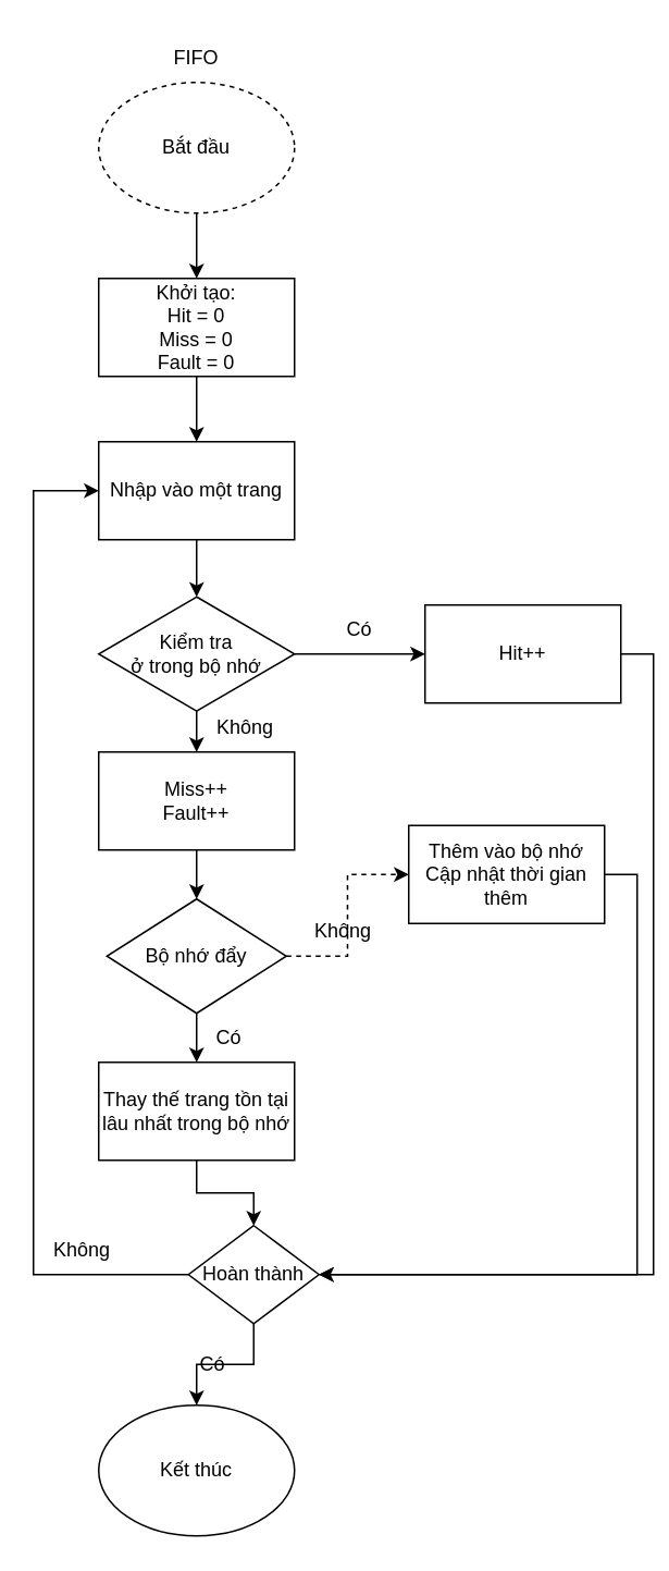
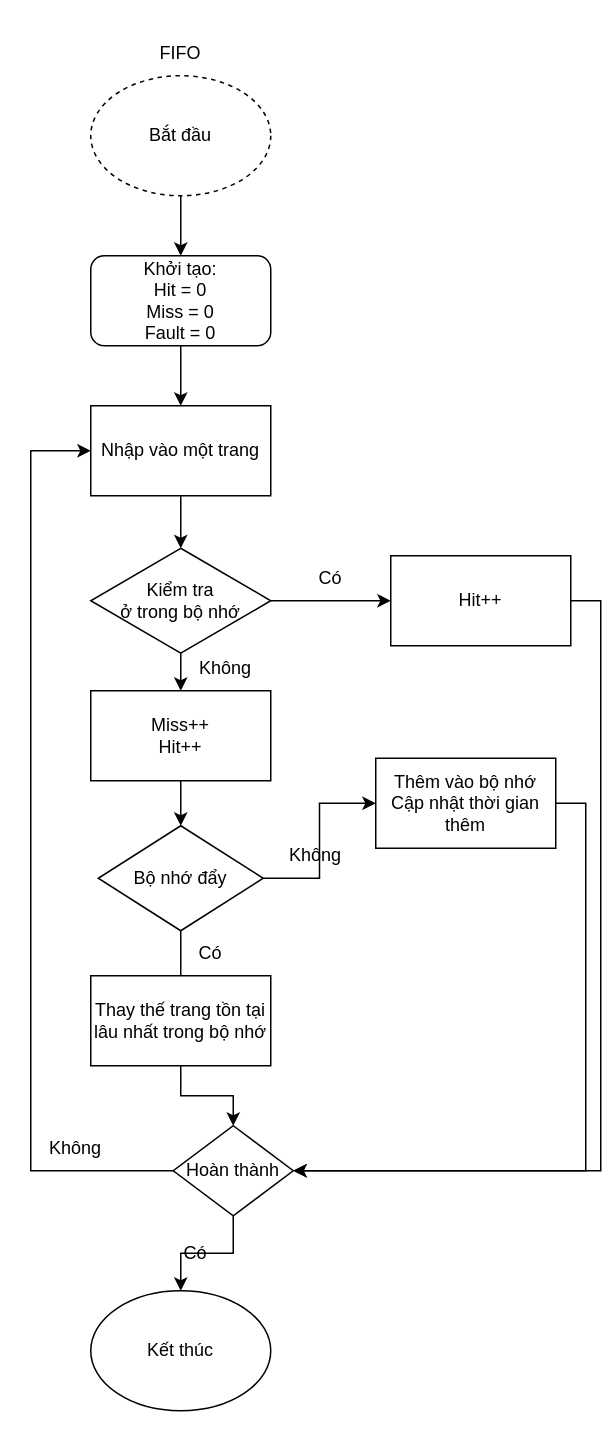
  <mxCell id="0" />
  <mxCell id="1" parent="0" />
  <mxCell id="2" style="edgeStyle=orthogonalEdgeStyle;rounded=0;orthogonalLoop=1;jettySize=auto;html=1;exitX=0.5;exitY=1;exitDx=0;exitDy=0;entryX=0.5;entryY=0;entryDx=0;entryDy=0;" parent="1" source="3" target="5" edge="1"><mxGeometry relative="1" as="geometry" /></mxCell>
  <mxCell id="3" value="Bắt đầu" style="ellipse;whiteSpace=wrap;html=1;dashed=1;" parent="1" vertex="1"><mxGeometry x="60" y="50" width="120" height="80" as="geometry" /></mxCell>
  <mxCell id="4" style="edgeStyle=orthogonalEdgeStyle;rounded=0;orthogonalLoop=1;jettySize=auto;html=1;exitX=0.5;exitY=1;exitDx=0;exitDy=0;entryX=0.5;entryY=0;entryDx=0;entryDy=0;" parent="1" source="5" target="7" edge="1"><mxGeometry relative="1" as="geometry" /></mxCell>
- <mxCell id="5" value="Khởi tạo:&lt;br&gt;Hit = 0&lt;br&gt;Miss = 0&lt;br&gt;Fault = 0" style="rounded=0;whiteSpace=wrap;html=1;" parent="1" vertex="1"><mxGeometry x="60" y="170" width="120" height="60" as="geometry" /></mxCell>
+ <mxCell id="5" value="Khởi tạo:&lt;br&gt;Hit = 0&lt;br&gt;Miss = 0&lt;br&gt;Fault = 0" style="whiteSpace=wrap;html=1;rounded=1;" parent="1" vertex="1"><mxGeometry x="60" y="170" width="120" height="60" as="geometry" /></mxCell>
  <mxCell id="6" style="edgeStyle=orthogonalEdgeStyle;rounded=0;orthogonalLoop=1;jettySize=auto;html=1;exitX=0.5;exitY=1;exitDx=0;exitDy=0;entryX=0.5;entryY=0;entryDx=0;entryDy=0;" parent="1" source="7" target="10" edge="1"><mxGeometry relative="1" as="geometry" /></mxCell>
  <mxCell id="7" value="Nhập vào một trang" style="rounded=0;whiteSpace=wrap;html=1;" parent="1" vertex="1"><mxGeometry x="60" y="270" width="120" height="60" as="geometry" /></mxCell>
  <mxCell id="8" style="edgeStyle=orthogonalEdgeStyle;rounded=0;orthogonalLoop=1;jettySize=auto;html=1;exitX=1;exitY=0.5;exitDx=0;exitDy=0;entryX=0;entryY=0.5;entryDx=0;entryDy=0;" parent="1" source="10" target="12" edge="1"><mxGeometry relative="1" as="geometry" /></mxCell>
  <mxCell id="9" style="edgeStyle=orthogonalEdgeStyle;rounded=0;orthogonalLoop=1;jettySize=auto;html=1;exitX=0.5;exitY=1;exitDx=0;exitDy=0;entryX=0.5;entryY=0;entryDx=0;entryDy=0;" parent="1" source="10" target="14" edge="1"><mxGeometry relative="1" as="geometry" /></mxCell>
  <mxCell id="10" value="Kiểm tra &lt;br&gt;ở trong bộ nhớ" style="rhombus;whiteSpace=wrap;html=1;" parent="1" vertex="1"><mxGeometry x="60" y="365" width="120" height="70" as="geometry" /></mxCell>
  <mxCell id="11" style="edgeStyle=orthogonalEdgeStyle;rounded=0;orthogonalLoop=1;jettySize=auto;html=1;exitX=1;exitY=0.5;exitDx=0;exitDy=0;entryX=1;entryY=0.5;entryDx=0;entryDy=0;" parent="1" source="12" target="24" edge="1"><mxGeometry relative="1" as="geometry" /></mxCell>
  <mxCell id="12" value="Hit++" style="rounded=0;whiteSpace=wrap;html=1;" parent="1" vertex="1"><mxGeometry x="260" y="370" width="120" height="60" as="geometry" /></mxCell>
  <mxCell id="13" style="edgeStyle=orthogonalEdgeStyle;rounded=0;orthogonalLoop=1;jettySize=auto;html=1;exitX=0.5;exitY=1;exitDx=0;exitDy=0;entryX=0.5;entryY=0;entryDx=0;entryDy=0;" parent="1" source="14" target="17" edge="1"><mxGeometry relative="1" as="geometry" /></mxCell>
- <mxCell id="14" value="Miss++&lt;br&gt;Fault++" style="rounded=0;whiteSpace=wrap;html=1;" parent="1" vertex="1"><mxGeometry x="60" y="460" width="120" height="60" as="geometry" /></mxCell>
- <mxCell id="15" style="edgeStyle=orthogonalEdgeStyle;rounded=0;orthogonalLoop=1;jettySize=auto;html=1;exitX=0.5;exitY=1;exitDx=0;exitDy=0;entryX=0.5;entryY=0;entryDx=0;entryDy=0;" parent="1" source="17" target="21" edge="1"><mxGeometry relative="1" as="geometry" /></mxCell>
- <mxCell id="16" style="edgeStyle=orthogonalEdgeStyle;rounded=0;orthogonalLoop=1;jettySize=auto;html=1;exitX=1;exitY=0.5;exitDx=0;exitDy=0;entryX=0;entryY=0.5;entryDx=0;entryDy=0;dashed=1;" parent="1" source="17" target="19" edge="1"><mxGeometry relative="1" as="geometry" /></mxCell>
+ <mxCell id="14" value="Miss++&lt;br&gt;Hit++" style="rounded=0;whiteSpace=wrap;html=1;" parent="1" vertex="1"><mxGeometry x="60" y="460" width="120" height="60" as="geometry" /></mxCell>
+ <mxCell id="15" style="edgeStyle=orthogonalEdgeStyle;rounded=0;orthogonalLoop=1;jettySize=auto;html=1;exitX=0.5;exitY=1;exitDx=0;exitDy=0;entryX=0.5;entryY=0;entryDx=0;entryDy=0;endArrow=none;" parent="1" source="17" target="21" edge="1"><mxGeometry relative="1" as="geometry" /></mxCell>
+ <mxCell id="16" style="edgeStyle=orthogonalEdgeStyle;rounded=0;orthogonalLoop=1;jettySize=auto;html=1;exitX=1;exitY=0.5;exitDx=0;exitDy=0;entryX=0;entryY=0.5;entryDx=0;entryDy=0;" parent="1" source="17" target="19" edge="1"><mxGeometry relative="1" as="geometry" /></mxCell>
  <mxCell id="17" value="Bộ nhớ đẩy" style="rhombus;whiteSpace=wrap;html=1;" parent="1" vertex="1"><mxGeometry x="65" y="550" width="110" height="70" as="geometry" /></mxCell>
  <mxCell id="18" style="edgeStyle=orthogonalEdgeStyle;rounded=0;orthogonalLoop=1;jettySize=auto;html=1;exitX=1;exitY=0.5;exitDx=0;exitDy=0;entryX=1;entryY=0.5;entryDx=0;entryDy=0;" parent="1" source="19" target="24" edge="1"><mxGeometry relative="1" as="geometry" /></mxCell>
  <mxCell id="19" value="Thêm vào bộ nhớ&lt;br&gt;Cập nhật thời gian thêm" style="rounded=0;whiteSpace=wrap;html=1;" parent="1" vertex="1"><mxGeometry x="250" y="505" width="120" height="60" as="geometry" /></mxCell>
  <mxCell id="20" style="edgeStyle=orthogonalEdgeStyle;rounded=0;orthogonalLoop=1;jettySize=auto;html=1;exitX=0.5;exitY=1;exitDx=0;exitDy=0;entryX=0.5;entryY=0;entryDx=0;entryDy=0;" parent="1" source="21" target="24" edge="1"><mxGeometry relative="1" as="geometry" /></mxCell>
  <mxCell id="21" value="Thay thế trang tồn tại lâu nhất trong bộ nhớ" style="rounded=0;whiteSpace=wrap;html=1;" parent="1" vertex="1"><mxGeometry x="60" y="650" width="120" height="60" as="geometry" /></mxCell>
  <mxCell id="22" style="edgeStyle=orthogonalEdgeStyle;rounded=0;orthogonalLoop=1;jettySize=auto;html=1;exitX=0;exitY=0.5;exitDx=0;exitDy=0;entryX=0;entryY=0.5;entryDx=0;entryDy=0;" parent="1" source="24" target="7" edge="1"><mxGeometry relative="1" as="geometry"><Array as="points"><mxPoint x="20" y="780" /><mxPoint x="20" y="300" /></Array></mxGeometry></mxCell>
  <mxCell id="23" style="edgeStyle=orthogonalEdgeStyle;rounded=0;orthogonalLoop=1;jettySize=auto;html=1;exitX=0.5;exitY=1;exitDx=0;exitDy=0;entryX=0.5;entryY=0;entryDx=0;entryDy=0;" parent="1" source="24" target="25" edge="1"><mxGeometry relative="1" as="geometry" /></mxCell>
  <mxCell id="24" value="Hoàn thành" style="rhombus;whiteSpace=wrap;html=1;" parent="1" vertex="1"><mxGeometry x="115" y="750" width="80" height="60" as="geometry" /></mxCell>
  <mxCell id="25" value="Kết thúc" style="ellipse;whiteSpace=wrap;html=1;" parent="1" vertex="1"><mxGeometry x="60" y="860" width="120" height="80" as="geometry" /></mxCell>
  <mxCell id="26" value="FIFO" style="text;html=1;strokeColor=none;fillColor=none;align=center;verticalAlign=middle;whiteSpace=wrap;rounded=0;" parent="1" vertex="1"><mxGeometry x="90" y="20" width="60" height="30" as="geometry" /></mxCell>
  <mxCell id="27" value="Có" style="text;html=1;strokeColor=none;fillColor=none;align=center;verticalAlign=middle;whiteSpace=wrap;rounded=0;" parent="1" vertex="1"><mxGeometry x="190" y="370" width="60" height="30" as="geometry" /></mxCell>
  <mxCell id="28" value="Không" style="text;html=1;strokeColor=none;fillColor=none;align=center;verticalAlign=middle;whiteSpace=wrap;rounded=0;" parent="1" vertex="1"><mxGeometry x="120" y="430" width="60" height="30" as="geometry" /></mxCell>
  <mxCell id="29" value="Không" style="text;html=1;strokeColor=none;fillColor=none;align=center;verticalAlign=middle;whiteSpace=wrap;rounded=0;" parent="1" vertex="1"><mxGeometry x="180" y="555" width="60" height="30" as="geometry" /></mxCell>
  <mxCell id="30" value="Có" style="text;html=1;strokeColor=none;fillColor=none;align=center;verticalAlign=middle;whiteSpace=wrap;rounded=0;" parent="1" vertex="1"><mxGeometry x="110" y="620" width="60" height="30" as="geometry" /></mxCell>
  <mxCell id="31" value="Không" style="text;html=1;strokeColor=none;fillColor=none;align=center;verticalAlign=middle;whiteSpace=wrap;rounded=0;" parent="1" vertex="1"><mxGeometry x="20" y="750" width="60" height="30" as="geometry" /></mxCell>
  <mxCell id="32" value="Có" style="text;html=1;strokeColor=none;fillColor=none;align=center;verticalAlign=middle;whiteSpace=wrap;rounded=0;" parent="1" vertex="1"><mxGeometry x="100" y="820" width="60" height="30" as="geometry" /></mxCell>
